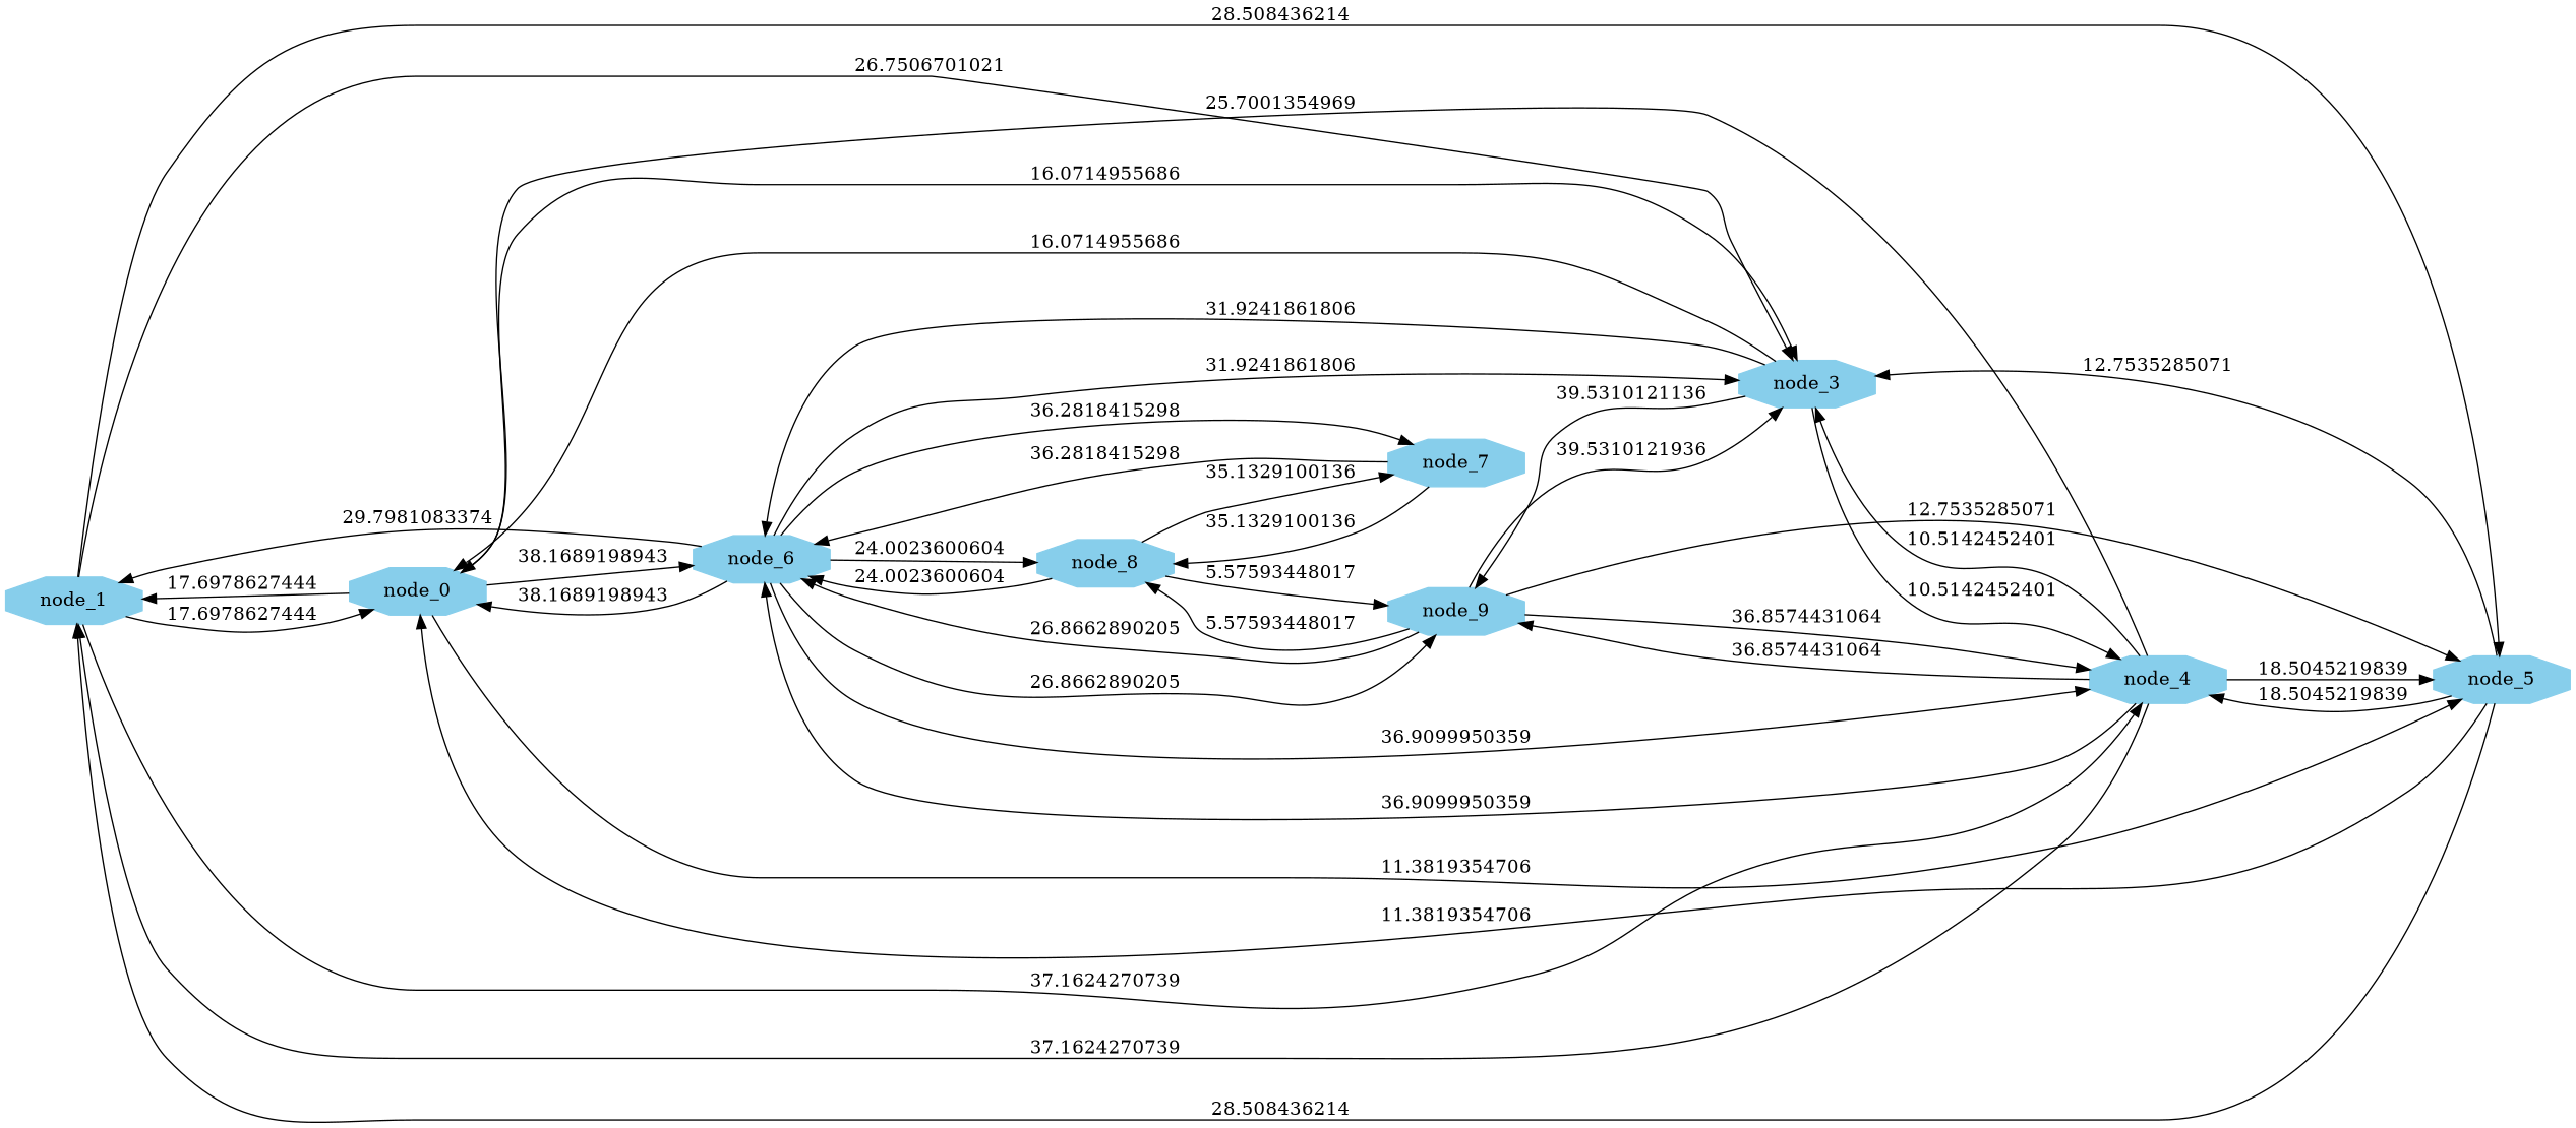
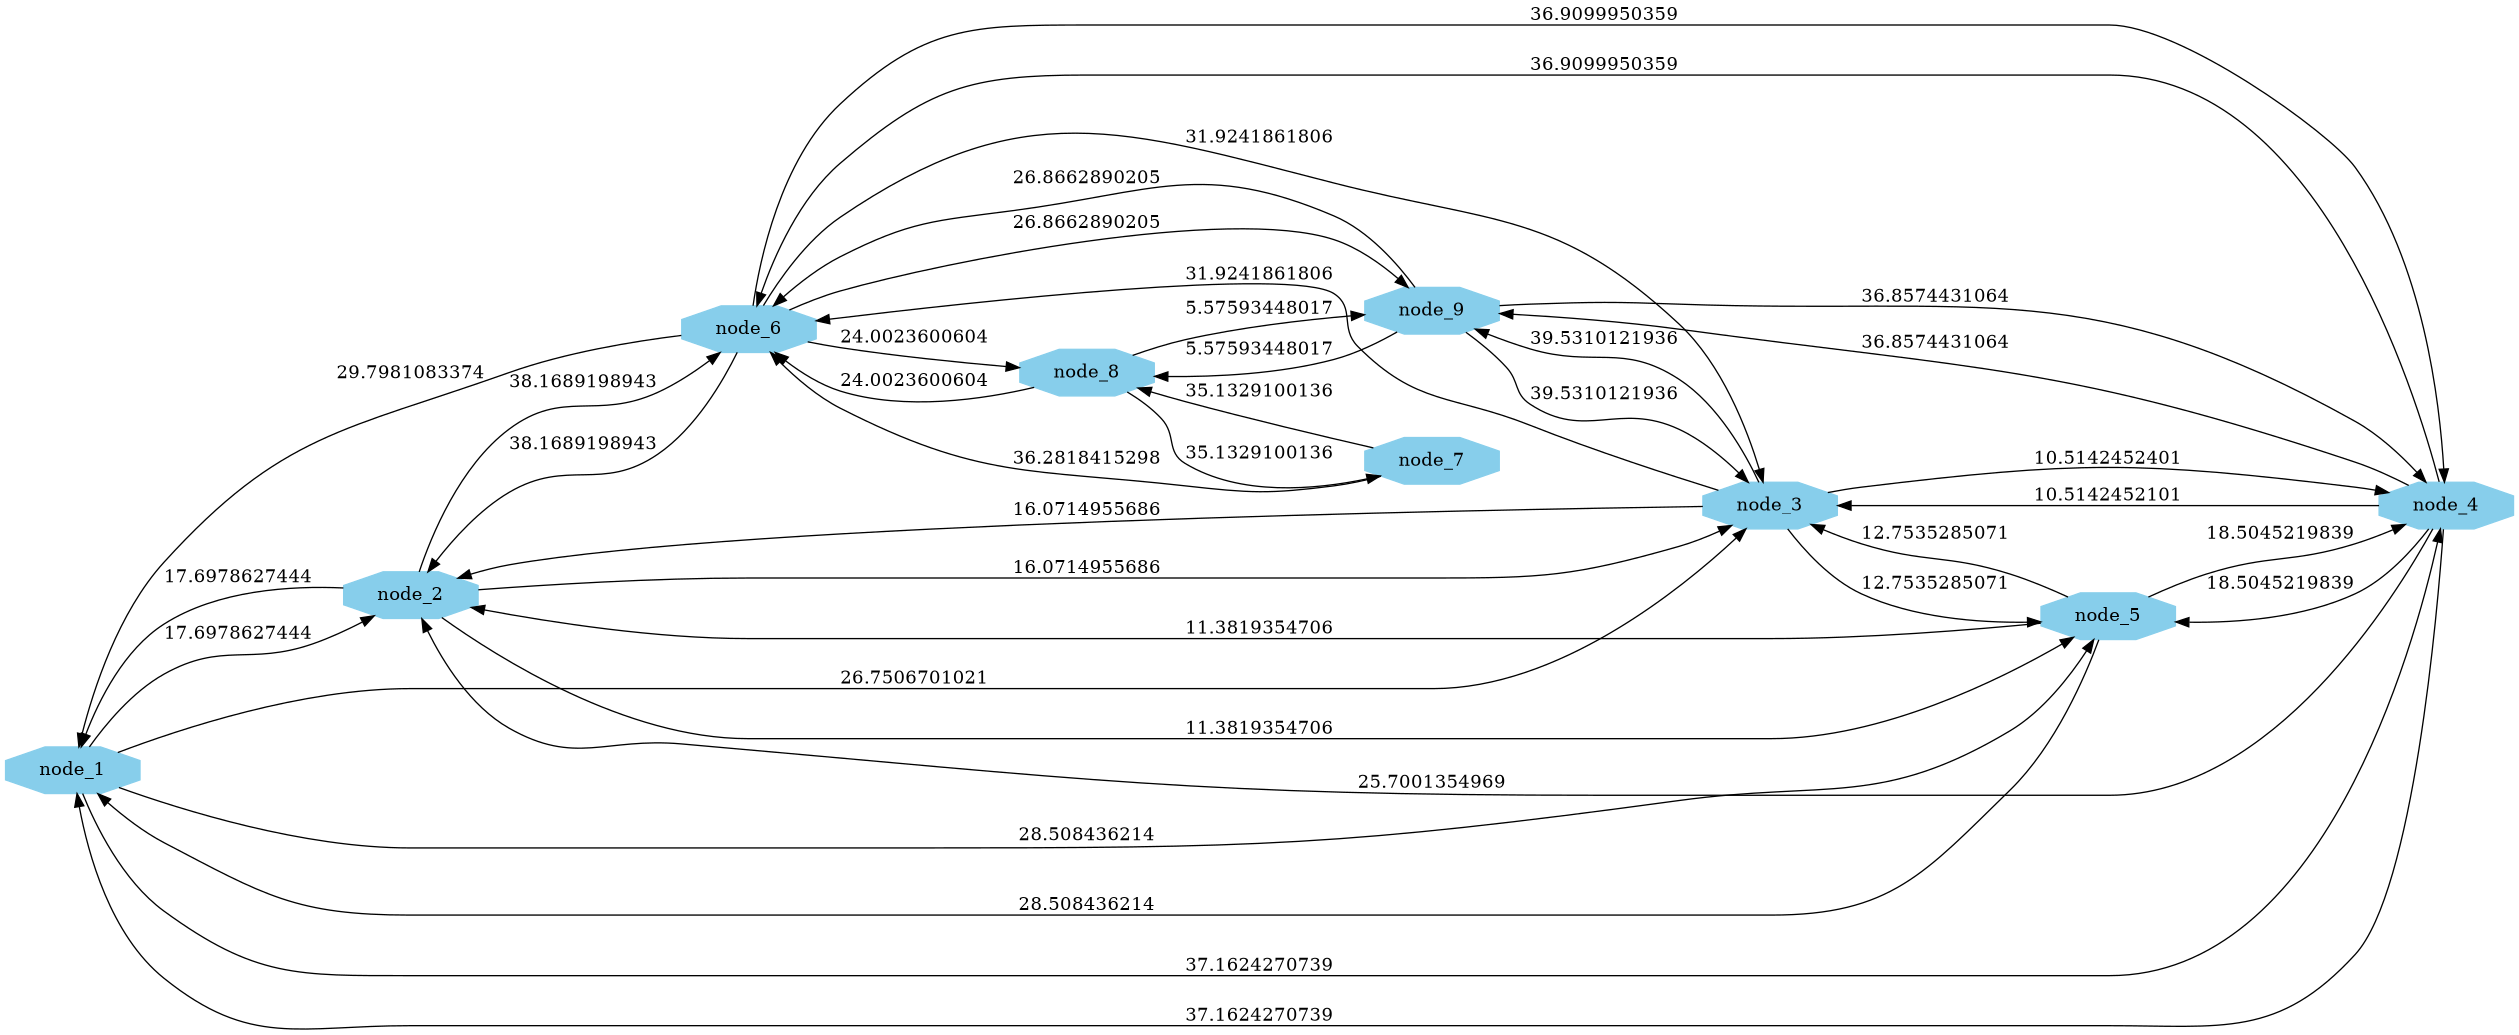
  digraph {
    aspect=1
    rankdir=LR
    node [color=skyblue shape=octagon style=filled]
    node_1 [height=.3 width=.3]
-   node_2 [height=.3 width=.3 label=node_0]
+   node_2 [height=.3 width=.3]
    node_3 [height=.3 width=.3]
    node_4 [height=.3 width=.3]
    node_5 [height=.3 width=.3]
    node_6 [height=.3 width=.3]
    node_9 [height=.3 width=.3]
    node_7 [height=.3 width=.3]
    node_8 [height=.3 width=.3]
    node_1 -> node_2 [label=17.6978627444]
    node_1 -> node_3 [label=26.7506701021]
    node_1 -> node_4 [label=37.1624270739]
    node_1 -> node_5 [label=28.508436214]
    node_2 -> node_1 [label=17.6978627444]
    node_2 -> node_3 [label=16.0714955686]
    node_2 -> node_5 [label=11.3819354706]
    node_2 -> node_6 [label=38.1689198943]
    node_3 -> node_2 [label=16.0714955686]
    node_3 -> node_4 [label=10.5142452401]
-   node_9 -> node_5 [label=12.7535285071]
+   node_3 -> node_5 [label=12.7535285071]
    node_3 -> node_6 [label=31.9241861806]
-   node_3 -> node_9 [label=39.5310121136]
+   node_3 -> node_9 [label=39.5310121936]
    node_4 -> node_1 [label=37.1624270739]
    node_4 -> node_2 [label=25.7001354969]
-   node_4 -> node_3 [label=10.5142452401]
+   node_4 -> node_3 [label=10.5142452101]
    node_4 -> node_5 [label=18.5045219839]
    node_4 -> node_6 [label=36.9099950359]
    node_4 -> node_9 [label=36.8574431064]
    node_5 -> node_1 [label=28.508436214]
    node_5 -> node_2 [label=11.3819354706]
    node_5 -> node_3 [label=12.7535285071]
    node_5 -> node_4 [label=18.5045219839]
    node_6 -> node_1 [label=29.7981083374]
    node_6 -> node_2 [label=38.1689198943]
    node_6 -> node_3 [label=31.9241861806]
    node_6 -> node_4 [label=36.9099950359]
    node_6 -> node_9 [label=26.8662890205]
-   node_6 -> node_7 [label=36.2818415298]
    node_6 -> node_8 [label=24.0023600604]
    node_9 -> node_3 [label=39.5310121936]
    node_9 -> node_4 [label=36.8574431064]
    node_9 -> node_6 [label=26.8662890205]
    node_9 -> node_8 [label=5.57593448017]
    node_7 -> node_6 [label=36.2818415298]
    node_7 -> node_8 [label=35.1329100136]
    node_8 -> node_6 [label=24.0023600604]
    node_8 -> node_9 [label=5.57593448017]
    node_8 -> node_7 [label=35.1329100136]
  }
